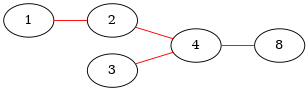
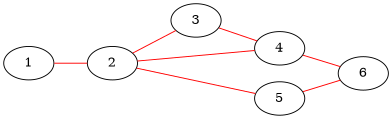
  digraph {
    rankdir=LR
    edge [color=red dir=none lable=5.0]
    1
    2
    3
    4
-   6 [label=8]
+   5
+   6
    1 -> 2 [lable=6.2]
+   2 -> 3 [lable=5.2]
    2 -> 4
+   2 -> 5 [lable=3.2]
    3 -> 4
    4 -> 6 [lable=2.0]
+   5 -> 6 [lable=6.0]
  }
